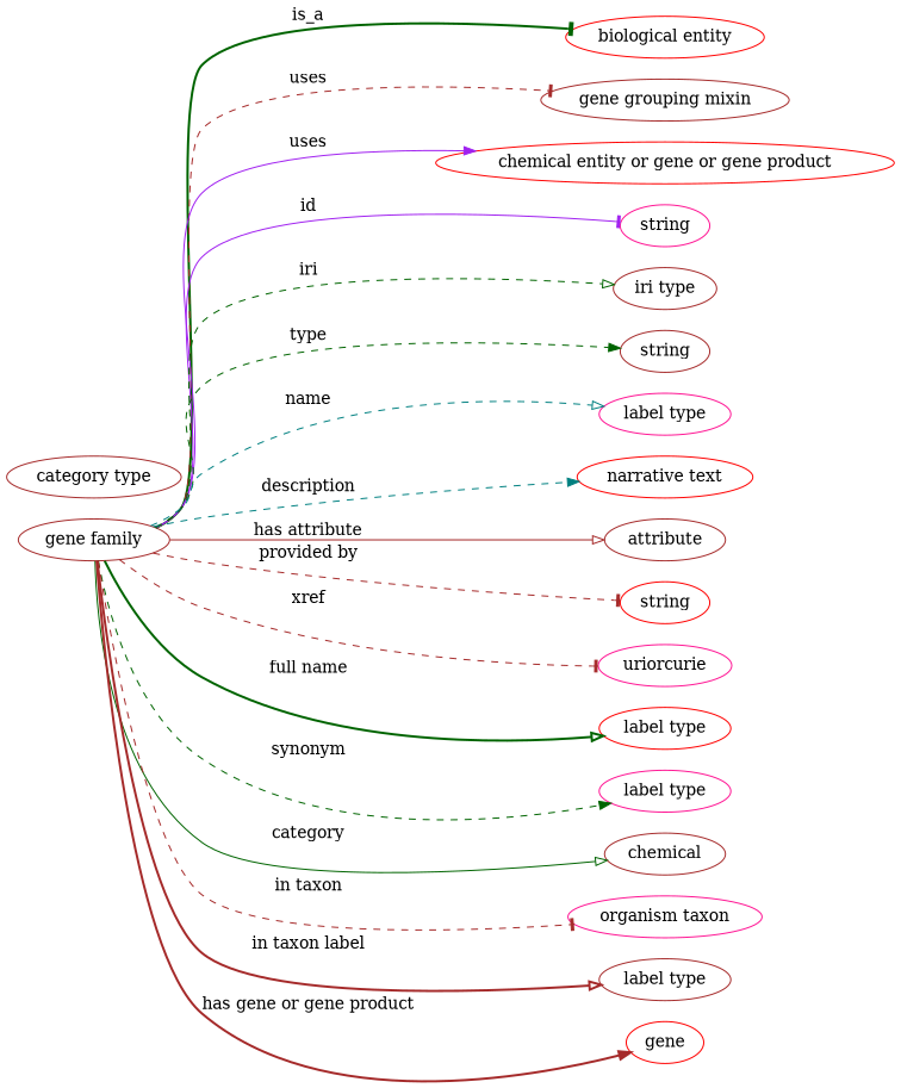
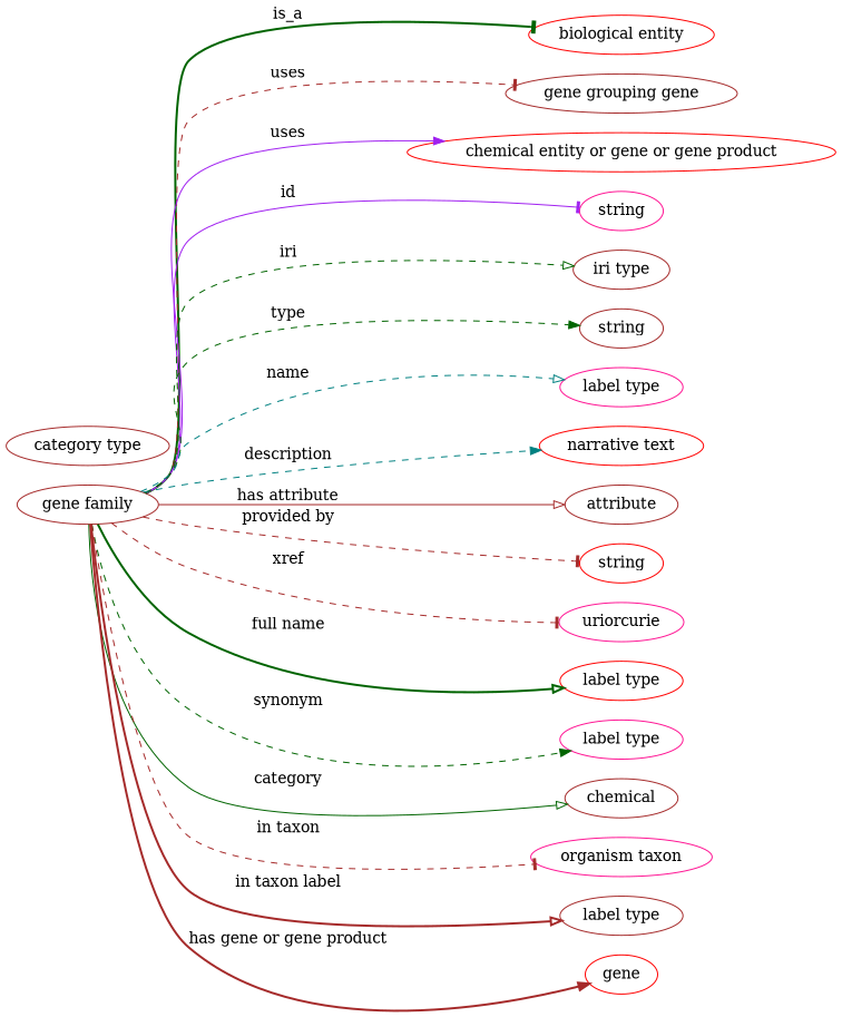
  digraph {
    rankdir=LR
    node [color=brown]
    edge [arrowhead=tee color=brown style=dashed]
    n1 [height=0.5 label="gene family" width=1.8054]
    "biological entity" [color=red height=0.5 width=2.3651]
-   "gene grouping mixin" [height=0.5 width=2.9608]
+   "gene grouping mixin" [height=0.5 width=2.9608 label="gene grouping gene"]
    "chemical entity or gene or gene product" [color=red height=0.5 width=5.4703]
    n5 [color=deeppink height=0.5 label=string width=1.0652]
    n6 [height=0.5 label="iri type" width=1.2277]
    n7 [height=0.5 label=string width=1.0652]
    n8 [color=deeppink height=0.5 label="label type" width=1.5707]
    n9 [color=red height=0.5 label="narrative text" width=2.0943]
    n10 [height=0.5 label=attribute width=1.4443]
    n11 [color=red height=0.5 label=string width=1.0652]
    n12 [color=deeppink height=0.5 label=uriorcurie width=1.5887]
    n13 [color=red height=0.5 label="label type" width=1.5707]
    n14 [color=deeppink height=0.5 label="label type" width=1.5707]
    n15 [height=0.5 label=chemical width=1.4263]
    n16 [color=deeppink height=0.5 label="organism taxon" width=2.3109]
    n17 [height=0.5 label="label type" width=1.5707]
    n18 [color=red height=0.5 label=gene width=0.92075]
    n19 [height=0.5 label="category type" width=2.0762]
    n1 -> "biological entity" [color=darkgreen label=is_a style=bold]
    n1 -> "gene grouping mixin" [label=uses]
    n1 -> "chemical entity or gene or gene product" [arrowhead=normal color=purple label=uses style=solid]
    n1 -> n5 [color=purple label=id style=solid]
    n1 -> n6 [arrowhead=onormal color=darkgreen label=iri]
    n1 -> n7 [arrowhead=normal color=darkgreen label=type]
    n1 -> n8 [arrowhead=onormal color=teal label=name]
    n1 -> n9 [arrowhead=normal color=teal label=description]
    n1 -> n10 [arrowhead=onormal label="has attribute" style=solid]
    n1 -> n11 [label="provided by"]
    n1 -> n12 [label=xref]
    n1 -> n13 [arrowhead=onormal color=darkgreen label="full name" style=bold]
    n1 -> n14 [arrowhead=normal color=darkgreen label=synonym]
    n1 -> n15 [arrowhead=onormal color=darkgreen label=category style=solid]
    n1 -> n16 [label="in taxon"]
    n1 -> n17 [arrowhead=onormal label="in taxon label" style=bold]
    n1 -> n18 [arrowhead=normal label="has gene or gene product" style=bold]
  }
